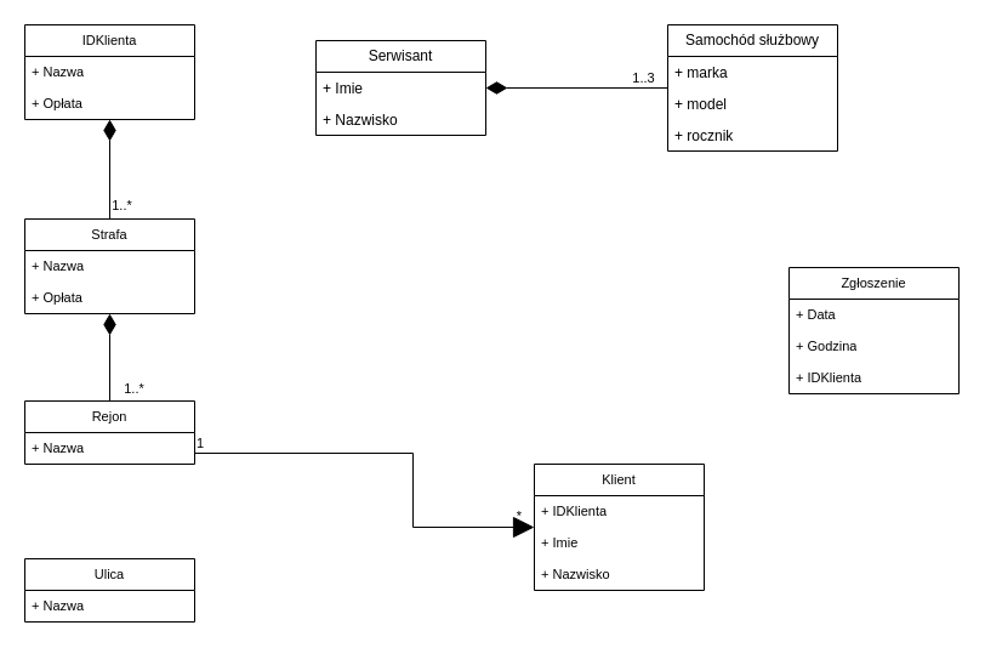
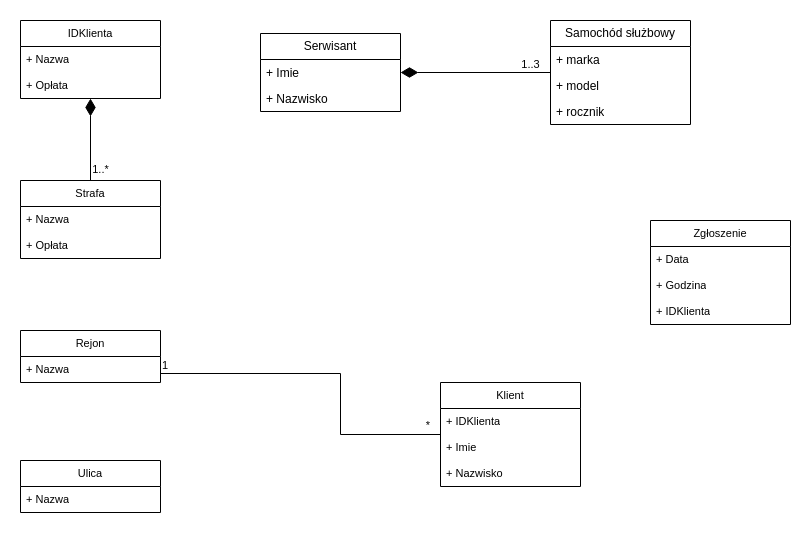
  <mxCell id="0" />
  <mxCell id="1" parent="0" />
  <mxCell id="2" value="Serwisant" style="swimlane;fontStyle=0;childLayout=stackLayout;horizontal=1;startSize=26;fillColor=none;horizontalStack=0;resizeParent=1;resizeParentMax=0;resizeLast=0;collapsible=1;marginBottom=0;whiteSpace=wrap;html=1;" vertex="1" parent="1"><mxGeometry x="260" y="33" width="140" height="78" as="geometry" /></mxCell>
  <mxCell id="3" value="+ Imie" style="text;strokeColor=none;fillColor=none;align=left;verticalAlign=top;spacingLeft=4;spacingRight=4;overflow=hidden;rotatable=0;points=[[0,0.5],[1,0.5]];portConstraint=eastwest;whiteSpace=wrap;html=1;" vertex="1" parent="2"><mxGeometry y="26" width="140" height="26" as="geometry" /></mxCell>
  <mxCell id="4" value="+ Nazwisko" style="text;strokeColor=none;fillColor=none;align=left;verticalAlign=top;spacingLeft=4;spacingRight=4;overflow=hidden;rotatable=0;points=[[0,0.5],[1,0.5]];portConstraint=eastwest;whiteSpace=wrap;html=1;" vertex="1" parent="2"><mxGeometry y="52" width="140" height="26" as="geometry" /></mxCell>
  <mxCell id="5" value="1..3" style="edgeStyle=orthogonalEdgeStyle;rounded=0;orthogonalLoop=1;jettySize=auto;html=1;endArrow=diamondThin;endFill=1;endSize=15;labelBackgroundColor=none;verticalAlign=bottom;" edge="1" parent="1" source="6" target="2"><mxGeometry x="-0.733" y="1" relative="1" as="geometry"><mxPoint as="offset" /></mxGeometry></mxCell>
  <mxCell id="6" value="Samochód służbowy" style="swimlane;fontStyle=0;childLayout=stackLayout;horizontal=1;startSize=26;fillColor=none;horizontalStack=0;resizeParent=1;resizeParentMax=0;resizeLast=0;collapsible=1;marginBottom=0;whiteSpace=wrap;html=1;" vertex="1" parent="1"><mxGeometry x="550" y="20" width="140" height="104" as="geometry" /></mxCell>
  <mxCell id="7" value="+ marka" style="text;strokeColor=none;fillColor=none;align=left;verticalAlign=top;spacingLeft=4;spacingRight=4;overflow=hidden;rotatable=0;points=[[0,0.5],[1,0.5]];portConstraint=eastwest;whiteSpace=wrap;html=1;" vertex="1" parent="6"><mxGeometry y="26" width="140" height="26" as="geometry" /></mxCell>
  <mxCell id="8" value="+ model" style="text;strokeColor=none;fillColor=none;align=left;verticalAlign=top;spacingLeft=4;spacingRight=4;overflow=hidden;rotatable=0;points=[[0,0.5],[1,0.5]];portConstraint=eastwest;whiteSpace=wrap;html=1;" vertex="1" parent="6"><mxGeometry y="52" width="140" height="26" as="geometry" /></mxCell>
  <mxCell id="9" value="+ rocznik" style="text;strokeColor=none;fillColor=none;align=left;verticalAlign=top;spacingLeft=4;spacingRight=4;overflow=hidden;rotatable=0;points=[[0,0.5],[1,0.5]];portConstraint=eastwest;whiteSpace=wrap;html=1;" vertex="1" parent="6"><mxGeometry y="78" width="140" height="26" as="geometry" /></mxCell>
  <mxCell id="10" value="IDKlienta" style="swimlane;fontStyle=0;childLayout=stackLayout;horizontal=1;startSize=26;fillColor=none;horizontalStack=0;resizeParent=1;resizeParentMax=0;resizeLast=0;collapsible=1;marginBottom=0;whiteSpace=wrap;html=1;fontFamily=Helvetica;fontSize=11;fontColor=default;labelBackgroundColor=none;" vertex="1" parent="1"><mxGeometry x="20" y="20" width="140" height="78" as="geometry" /></mxCell>
  <mxCell id="11" value="+ Nazwa" style="text;strokeColor=none;fillColor=none;align=left;verticalAlign=top;spacingLeft=4;spacingRight=4;overflow=hidden;rotatable=0;points=[[0,0.5],[1,0.5]];portConstraint=eastwest;whiteSpace=wrap;html=1;fontFamily=Helvetica;fontSize=11;fontColor=default;labelBackgroundColor=none;" vertex="1" parent="10"><mxGeometry y="26" width="140" height="26" as="geometry" /></mxCell>
  <mxCell id="12" value="+ Opłata" style="text;strokeColor=none;fillColor=none;align=left;verticalAlign=top;spacingLeft=4;spacingRight=4;overflow=hidden;rotatable=0;points=[[0,0.5],[1,0.5]];portConstraint=eastwest;whiteSpace=wrap;html=1;fontFamily=Helvetica;fontSize=11;fontColor=default;labelBackgroundColor=none;" vertex="1" parent="10"><mxGeometry y="52" width="140" height="26" as="geometry" /></mxCell>
  <mxCell id="13" value="1..*" style="edgeStyle=orthogonalEdgeStyle;rounded=0;orthogonalLoop=1;jettySize=auto;html=1;strokeColor=default;align=center;verticalAlign=middle;fontFamily=Helvetica;fontSize=11;fontColor=default;labelBackgroundColor=none;endArrow=diamondThin;endFill=1;endSize=15;" edge="1" parent="1" source="14" target="10"><mxGeometry x="-0.722" y="-10" relative="1" as="geometry"><mxPoint as="offset" /></mxGeometry></mxCell>
  <mxCell id="14" value="Strafa" style="swimlane;fontStyle=0;childLayout=stackLayout;horizontal=1;startSize=26;fillColor=none;horizontalStack=0;resizeParent=1;resizeParentMax=0;resizeLast=0;collapsible=1;marginBottom=0;whiteSpace=wrap;html=1;fontFamily=Helvetica;fontSize=11;fontColor=default;labelBackgroundColor=none;" vertex="1" parent="1"><mxGeometry x="20" y="180" width="140" height="78" as="geometry" /></mxCell>
  <mxCell id="15" value="+ Nazwa" style="text;strokeColor=none;fillColor=none;align=left;verticalAlign=top;spacingLeft=4;spacingRight=4;overflow=hidden;rotatable=0;points=[[0,0.5],[1,0.5]];portConstraint=eastwest;whiteSpace=wrap;html=1;fontFamily=Helvetica;fontSize=11;fontColor=default;labelBackgroundColor=none;" vertex="1" parent="14"><mxGeometry y="26" width="140" height="26" as="geometry" /></mxCell>
  <mxCell id="16" value="+ Opłata" style="text;strokeColor=none;fillColor=none;align=left;verticalAlign=top;spacingLeft=4;spacingRight=4;overflow=hidden;rotatable=0;points=[[0,0.5],[1,0.5]];portConstraint=eastwest;whiteSpace=wrap;html=1;fontFamily=Helvetica;fontSize=11;fontColor=default;labelBackgroundColor=none;" vertex="1" parent="14"><mxGeometry y="52" width="140" height="26" as="geometry" /></mxCell>
- <mxCell id="17" value="1..*" style="edgeStyle=orthogonalEdgeStyle;rounded=0;orthogonalLoop=1;jettySize=auto;html=1;strokeColor=default;align=center;verticalAlign=middle;fontFamily=Helvetica;fontSize=11;fontColor=default;labelBackgroundColor=none;endArrow=diamondThin;endFill=1;endSize=15;" edge="1" parent="1" source="18" target="14"><mxGeometry x="-0.722" y="-20" relative="1" as="geometry"><mxPoint as="offset" /></mxGeometry></mxCell>
  <mxCell id="18" value="Rejon" style="swimlane;fontStyle=0;childLayout=stackLayout;horizontal=1;startSize=26;fillColor=none;horizontalStack=0;resizeParent=1;resizeParentMax=0;resizeLast=0;collapsible=1;marginBottom=0;whiteSpace=wrap;html=1;fontFamily=Helvetica;fontSize=11;fontColor=default;labelBackgroundColor=none;" vertex="1" parent="1"><mxGeometry x="20" y="330" width="140" height="52" as="geometry" /></mxCell>
  <mxCell id="19" value="+ Nazwa" style="text;strokeColor=none;fillColor=none;align=left;verticalAlign=top;spacingLeft=4;spacingRight=4;overflow=hidden;rotatable=0;points=[[0,0.5],[1,0.5]];portConstraint=eastwest;whiteSpace=wrap;html=1;fontFamily=Helvetica;fontSize=11;fontColor=default;labelBackgroundColor=none;" vertex="1" parent="18"><mxGeometry y="26" width="140" height="26" as="geometry" /></mxCell>
  <mxCell id="20" value="Ulica" style="swimlane;fontStyle=0;childLayout=stackLayout;horizontal=1;startSize=26;fillColor=none;horizontalStack=0;resizeParent=1;resizeParentMax=0;resizeLast=0;collapsible=1;marginBottom=0;whiteSpace=wrap;html=1;fontFamily=Helvetica;fontSize=11;fontColor=default;labelBackgroundColor=none;" vertex="1" parent="1"><mxGeometry x="20" y="460" width="140" height="52" as="geometry" /></mxCell>
  <mxCell id="21" value="+ Nazwa" style="text;strokeColor=none;fillColor=none;align=left;verticalAlign=top;spacingLeft=4;spacingRight=4;overflow=hidden;rotatable=0;points=[[0,0.5],[1,0.5]];portConstraint=eastwest;whiteSpace=wrap;html=1;fontFamily=Helvetica;fontSize=11;fontColor=default;labelBackgroundColor=none;" vertex="1" parent="20"><mxGeometry y="26" width="140" height="26" as="geometry" /></mxCell>
  <mxCell id="22" value="Zgłoszenie" style="swimlane;fontStyle=0;childLayout=stackLayout;horizontal=1;startSize=26;fillColor=none;horizontalStack=0;resizeParent=1;resizeParentMax=0;resizeLast=0;collapsible=1;marginBottom=0;whiteSpace=wrap;html=1;fontFamily=Helvetica;fontSize=11;fontColor=default;labelBackgroundColor=none;" vertex="1" parent="1"><mxGeometry x="650" y="220" width="140" height="104" as="geometry" /></mxCell>
  <mxCell id="23" value="+ Data" style="text;strokeColor=none;fillColor=none;align=left;verticalAlign=top;spacingLeft=4;spacingRight=4;overflow=hidden;rotatable=0;points=[[0,0.5],[1,0.5]];portConstraint=eastwest;whiteSpace=wrap;html=1;fontFamily=Helvetica;fontSize=11;fontColor=default;labelBackgroundColor=none;" vertex="1" parent="22"><mxGeometry y="26" width="140" height="26" as="geometry" /></mxCell>
  <mxCell id="24" value="+ Godzina" style="text;strokeColor=none;fillColor=none;align=left;verticalAlign=top;spacingLeft=4;spacingRight=4;overflow=hidden;rotatable=0;points=[[0,0.5],[1,0.5]];portConstraint=eastwest;whiteSpace=wrap;html=1;fontFamily=Helvetica;fontSize=11;fontColor=default;labelBackgroundColor=none;" vertex="1" parent="22"><mxGeometry y="52" width="140" height="26" as="geometry" /></mxCell>
  <mxCell id="25" value="+ IDKlienta" style="text;strokeColor=none;fillColor=none;align=left;verticalAlign=top;spacingLeft=4;spacingRight=4;overflow=hidden;rotatable=0;points=[[0,0.5],[1,0.5]];portConstraint=eastwest;whiteSpace=wrap;html=1;fontFamily=Helvetica;fontSize=11;fontColor=default;labelBackgroundColor=none;" vertex="1" parent="22"><mxGeometry y="78" width="140" height="26" as="geometry" /></mxCell>
  <mxCell id="26" value="Klient" style="swimlane;fontStyle=0;childLayout=stackLayout;horizontal=1;startSize=26;fillColor=none;horizontalStack=0;resizeParent=1;resizeParentMax=0;resizeLast=0;collapsible=1;marginBottom=0;whiteSpace=wrap;html=1;fontFamily=Helvetica;fontSize=11;fontColor=default;labelBackgroundColor=none;" vertex="1" parent="1"><mxGeometry x="440" y="382" width="140" height="104" as="geometry" /></mxCell>
  <mxCell id="27" value="+ IDKlienta" style="text;strokeColor=none;fillColor=none;align=left;verticalAlign=top;spacingLeft=4;spacingRight=4;overflow=hidden;rotatable=0;points=[[0,0.5],[1,0.5]];portConstraint=eastwest;whiteSpace=wrap;html=1;fontFamily=Helvetica;fontSize=11;fontColor=default;labelBackgroundColor=none;" vertex="1" parent="26"><mxGeometry y="26" width="140" height="26" as="geometry" /></mxCell>
  <mxCell id="28" value="+ Imie" style="text;strokeColor=none;fillColor=none;align=left;verticalAlign=top;spacingLeft=4;spacingRight=4;overflow=hidden;rotatable=0;points=[[0,0.5],[1,0.5]];portConstraint=eastwest;whiteSpace=wrap;html=1;fontFamily=Helvetica;fontSize=11;fontColor=default;labelBackgroundColor=none;" vertex="1" parent="26"><mxGeometry y="52" width="140" height="26" as="geometry" /></mxCell>
  <mxCell id="29" value="+ Nazwisko" style="text;strokeColor=none;fillColor=none;align=left;verticalAlign=top;spacingLeft=4;spacingRight=4;overflow=hidden;rotatable=0;points=[[0,0.5],[1,0.5]];portConstraint=eastwest;whiteSpace=wrap;html=1;fontFamily=Helvetica;fontSize=11;fontColor=default;labelBackgroundColor=none;" vertex="1" parent="26"><mxGeometry y="78" width="140" height="26" as="geometry" /></mxCell>
- <mxCell id="30" value="" style="endArrow=block;html=1;edgeStyle=orthogonalEdgeStyle;rounded=0;strokeColor=default;align=center;verticalAlign=middle;fontFamily=Helvetica;fontSize=11;fontColor=default;labelBackgroundColor=none;endSize=15;" edge="1" parent="1" source="18" target="26"><mxGeometry relative="1" as="geometry"><mxPoint x="170" y="353" as="sourcePoint" /><mxPoint x="340" y="121" as="targetPoint" /><Array as="points"><mxPoint x="340" y="373" /><mxPoint x="340" y="434" /></Array></mxGeometry></mxCell>
+ <mxCell id="30" value="" style="endArrow=none;html=1;edgeStyle=orthogonalEdgeStyle;rounded=0;strokeColor=default;align=center;verticalAlign=middle;fontFamily=Helvetica;fontSize=11;fontColor=default;labelBackgroundColor=none;endSize=15;" edge="1" parent="1" source="18" target="26"><mxGeometry relative="1" as="geometry"><mxPoint x="170" y="353" as="sourcePoint" /><mxPoint x="340" y="121" as="targetPoint" /><Array as="points"><mxPoint x="340" y="373" /><mxPoint x="340" y="434" /></Array></mxGeometry></mxCell>
  <mxCell id="31" value="1" style="edgeLabel;resizable=0;html=1;align=left;verticalAlign=bottom;fontFamily=Helvetica;fontSize=11;fontColor=default;labelBackgroundColor=none;" connectable="0" vertex="1" parent="30"><mxGeometry x="-1" relative="1" as="geometry" /></mxCell>
  <mxCell id="32" value="*" style="edgeLabel;resizable=0;html=1;align=right;verticalAlign=bottom;fontFamily=Helvetica;fontSize=11;fontColor=default;labelBackgroundColor=none;" connectable="0" vertex="1" parent="30"><mxGeometry x="1" relative="1" as="geometry"><mxPoint x="-10" y="-1" as="offset" /></mxGeometry></mxCell>
